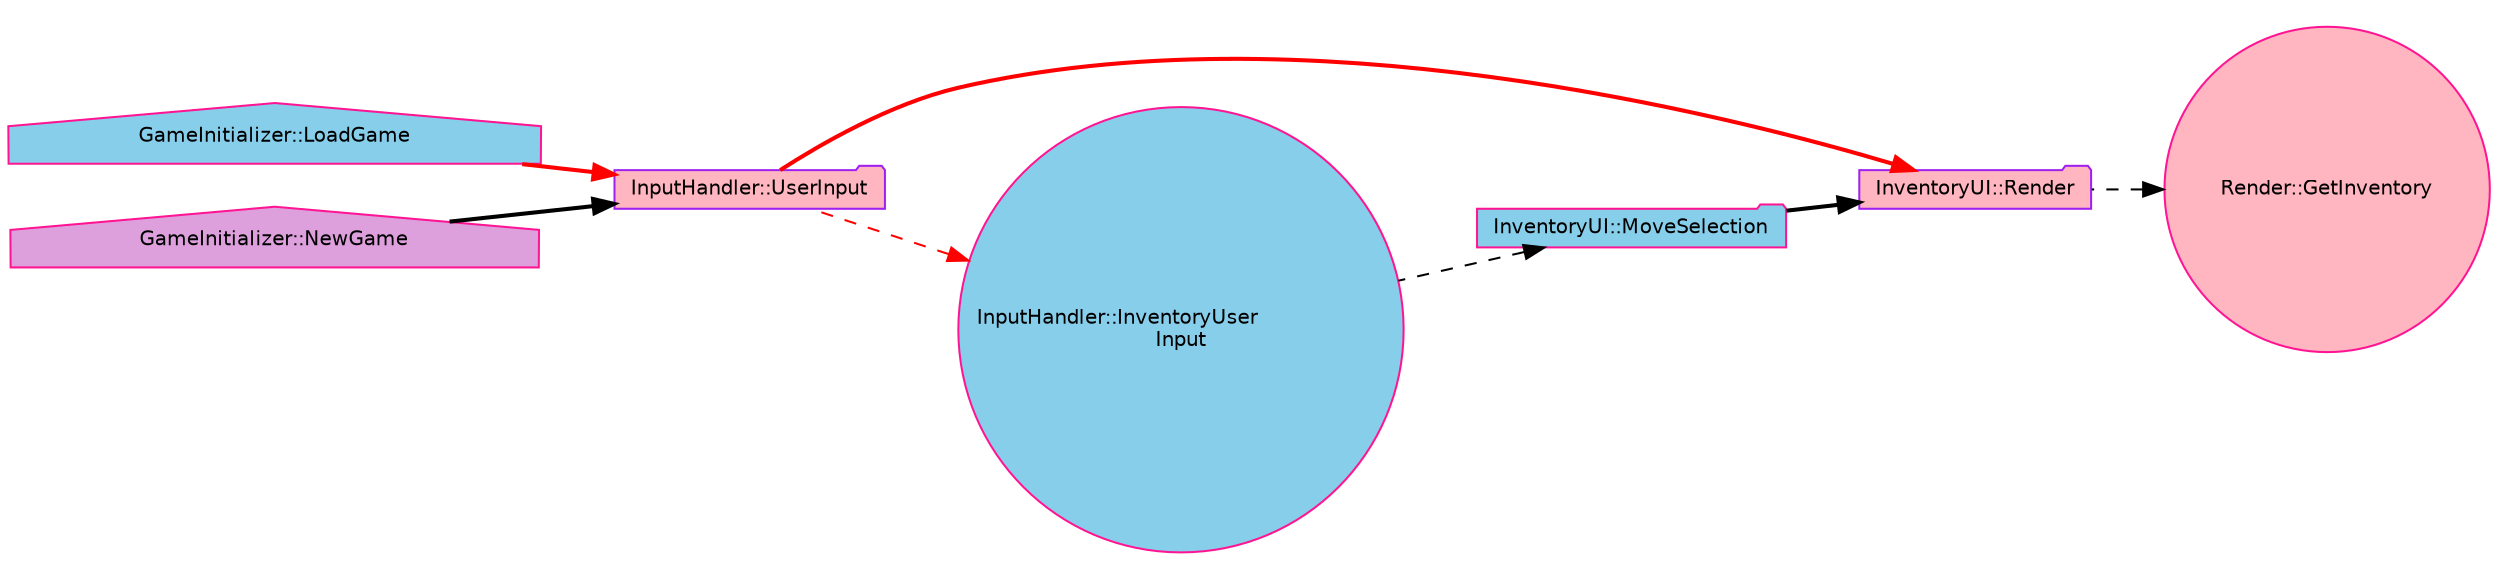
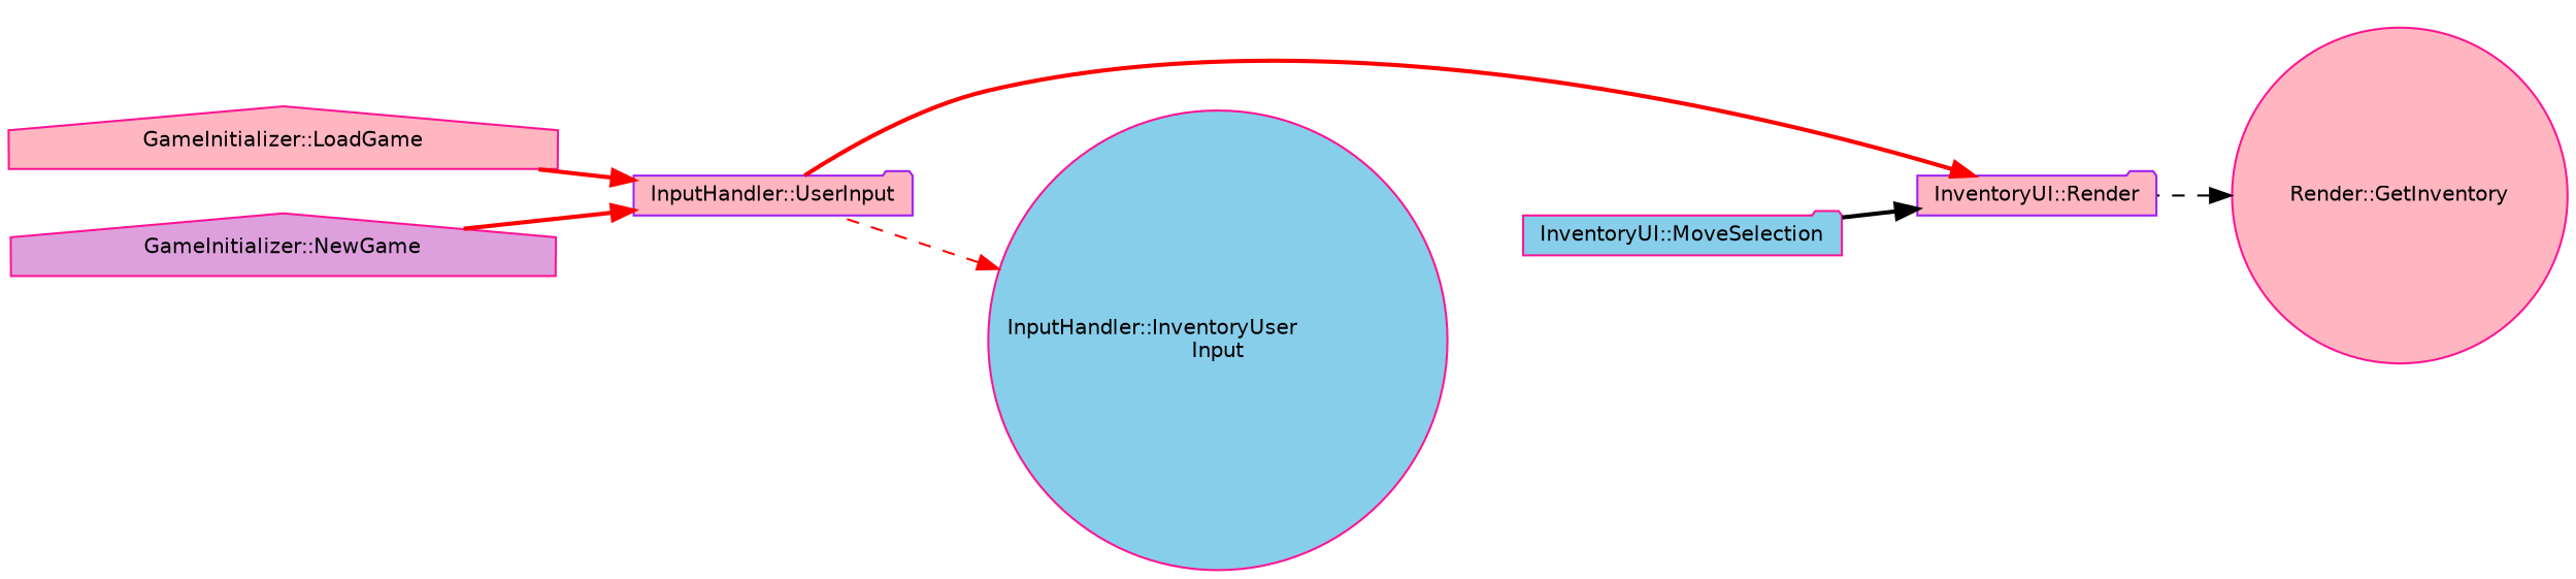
  digraph {
    rankdir=RL
    node [color=deeppink fillcolor=lightpink fontname=Helvetica fontsize=10 shape=folder style=filled]
    edge [color=black dir=back fontname=Helvetica fontsize=10 labelfontname=Helvetica labelfontsize=10 style=bold]
    n1 [fontcolor=black height=0.2 label="Render::GetInventory" shape=circle width=0.4]
    n2 [color=purple height=0.2 label="InventoryUI::Render" width=0.4]
    n3 [color=purple height=0.2 label="InputHandler::UserInput" width=0.4]
    n4 [fillcolor=skyblue height=0.2 label="InventoryUI::MoveSelection" width=0.4]
    n5 [fillcolor=skyblue height=0.2 label="InputHandler::InventoryUser\lInput" shape=circle width=0.4]
-   n6 [fillcolor=skyblue height=0.2 label="GameInitializer::LoadGame" shape=house width=0.4]
+   n6 [height=0.2 label="GameInitializer::LoadGame" shape=house width=0.4]
    n7 [fillcolor=plum height=0.2 label="GameInitializer::NewGame" shape=house width=0.4]
    n1 -> n2 [style=dashed]
    n2 -> n3 [color=red]
    n2 -> n4
    n3 -> n6 [color=red]
-   n3 -> n7
-   n4 -> n5 [style=dashed]
+   n3 -> n7 [color=red]
    n5 -> n3 [color=red style=dashed]
  }
